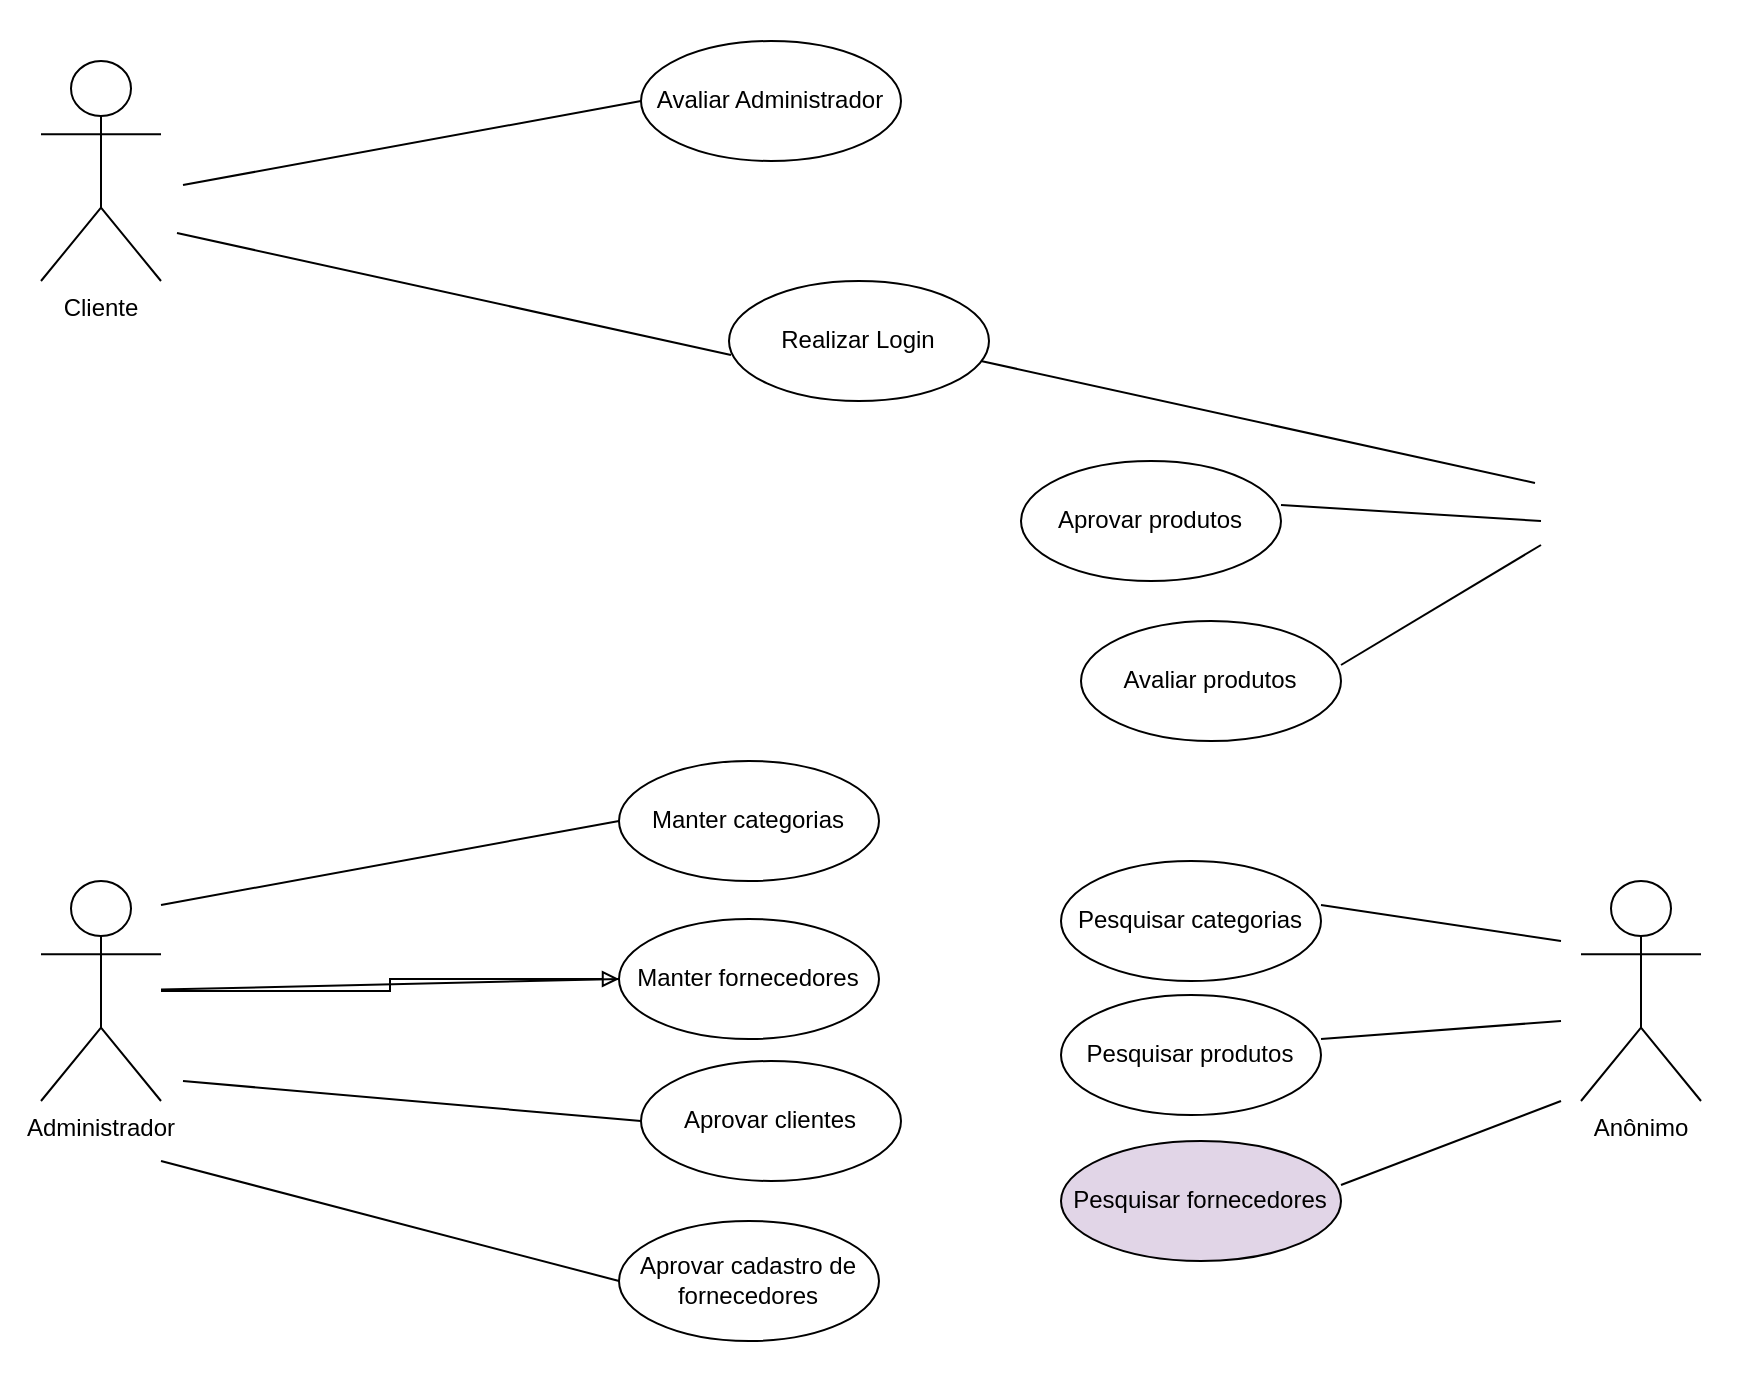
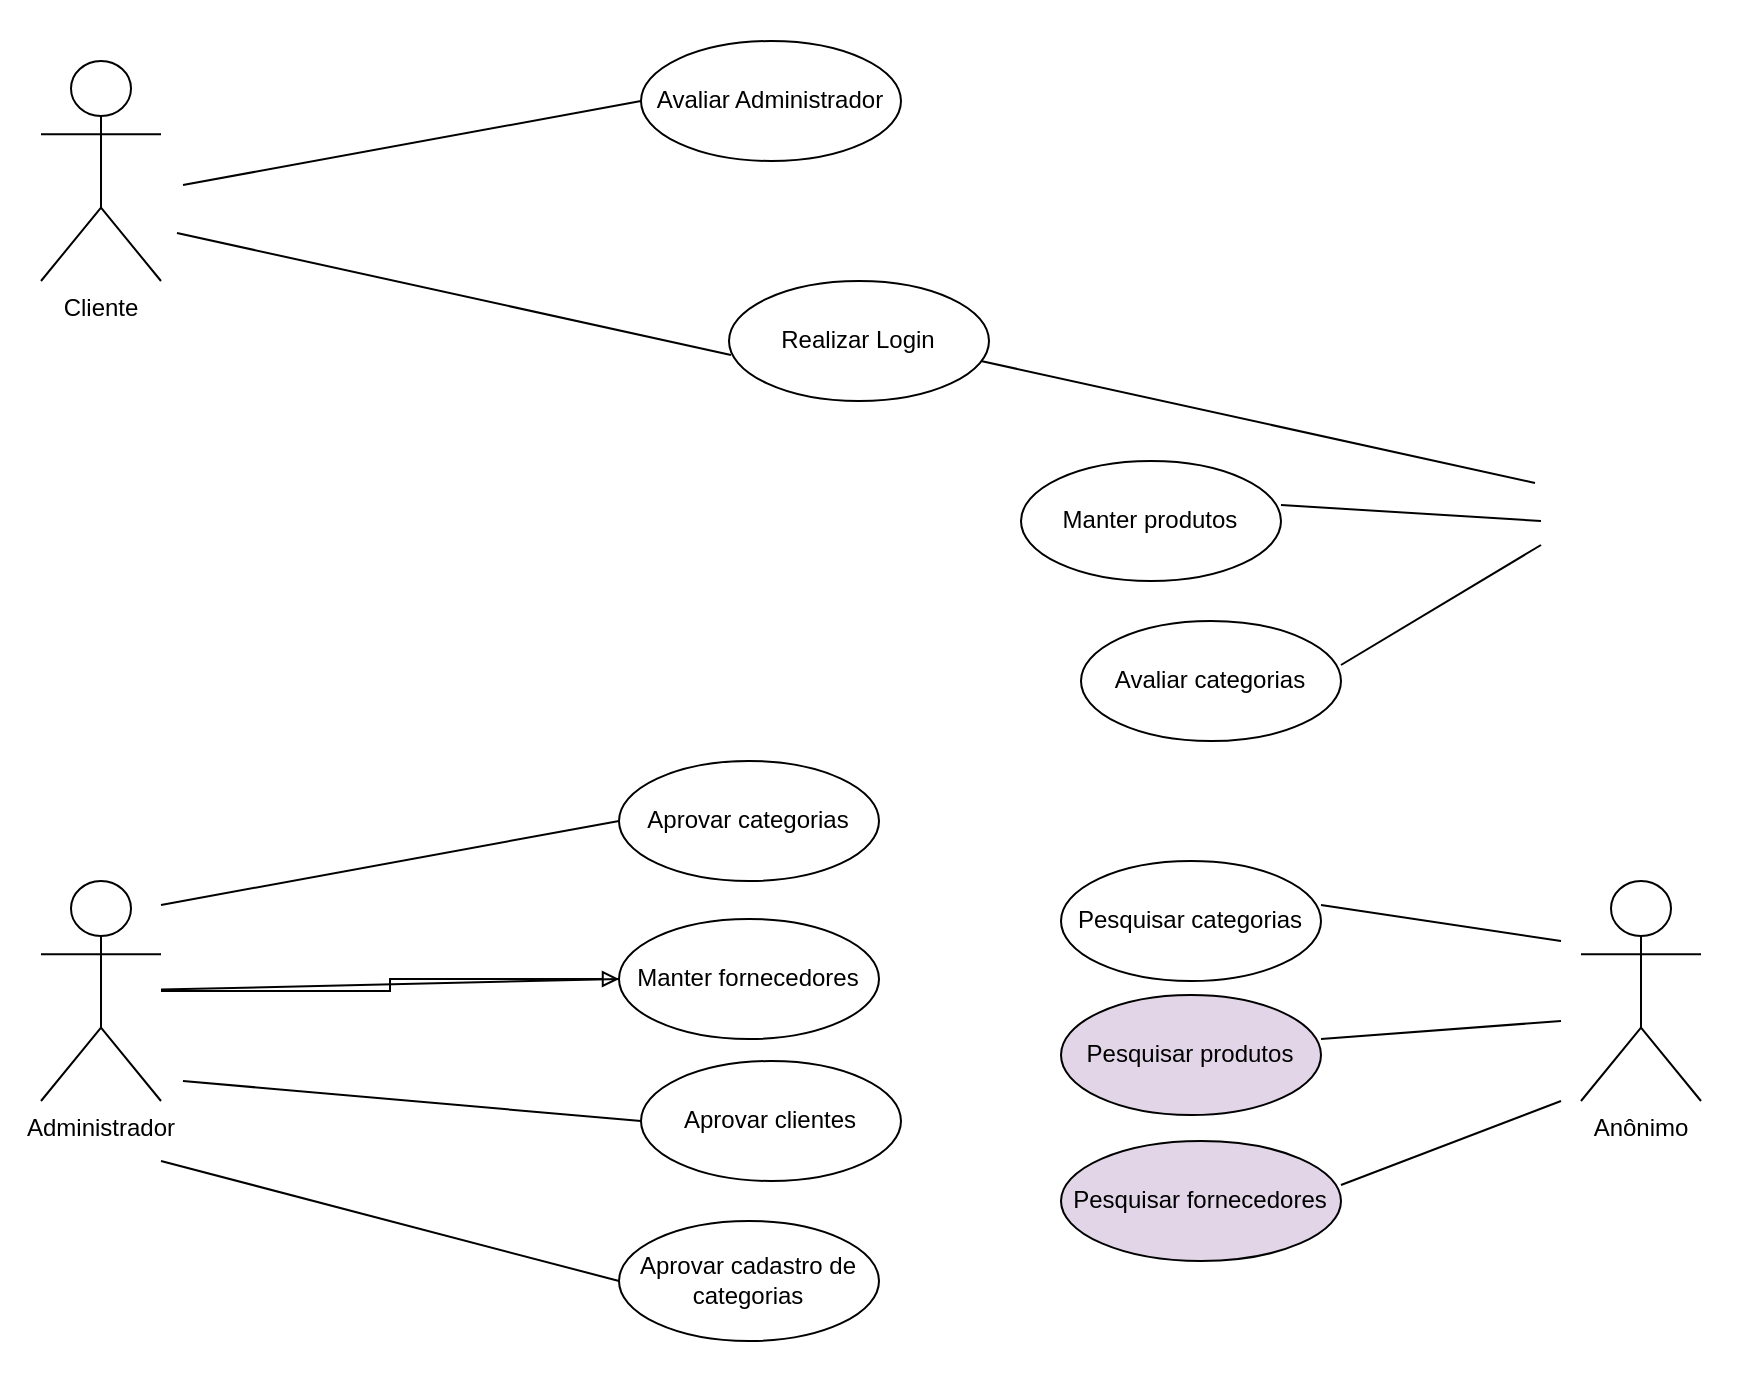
  <mxCell id="0" />
  <mxCell id="1" parent="0" />
  <mxCell id="2" value="" style="edgeStyle=orthogonalEdgeStyle;rounded=0;orthogonalLoop=1;jettySize=auto;html=1;endArrow=block;endFill=0;" parent="1" source="3" target="13" edge="1"><mxGeometry relative="1" as="geometry" /></mxCell>
  <mxCell id="3" value="Administrador" style="shape=umlActor;verticalLabelPosition=bottom;verticalAlign=top;html=1;" parent="1" vertex="1"><mxGeometry x="20" y="440" width="60" height="110" as="geometry" /></mxCell>
  <mxCell id="4" value="Cliente&lt;br&gt;" style="shape=umlActor;verticalLabelPosition=bottom;verticalAlign=top;html=1;" parent="1" vertex="1"><mxGeometry x="20" y="30" width="60" height="110" as="geometry" /></mxCell>
  <mxCell id="5" value="Realizar Login" style="ellipse;whiteSpace=wrap;html=1;" parent="1" vertex="1"><mxGeometry x="364" y="140" width="130" height="60" as="geometry" /></mxCell>
  <mxCell id="6" value="" style="endArrow=none;endFill=0;endSize=12;html=1;rounded=0;entryX=0.023;entryY=0.35;entryDx=0;entryDy=0;entryPerimeter=0;" parent="1" edge="1"><mxGeometry width="160" relative="1" as="geometry"><mxPoint x="88" y="116" as="sourcePoint" /><mxPoint x="364.99" y="177" as="targetPoint" /></mxGeometry></mxCell>
  <mxCell id="7" value="" style="endArrow=none;endFill=0;endSize=12;html=1;rounded=0;entryX=0.023;entryY=0.35;entryDx=0;entryDy=0;entryPerimeter=0;" parent="1" edge="1"><mxGeometry width="160" relative="1" as="geometry"><mxPoint x="490" y="180" as="sourcePoint" /><mxPoint x="766.99" y="241" as="targetPoint" /></mxGeometry></mxCell>
  <mxCell id="8" value="" style="endArrow=none;endFill=0;endSize=12;html=1;rounded=0;" parent="1" edge="1"><mxGeometry width="160" relative="1" as="geometry"><mxPoint x="91" y="92" as="sourcePoint" /><mxPoint x="320" y="50" as="targetPoint" /></mxGeometry></mxCell>
  <mxCell id="9" value="Avaliar Administrador" style="ellipse;whiteSpace=wrap;html=1;" parent="1" vertex="1"><mxGeometry x="320" y="20" width="130" height="60" as="geometry" /></mxCell>
  <mxCell id="10" value="" style="endArrow=none;endFill=0;endSize=12;html=1;rounded=0;" parent="1" edge="1"><mxGeometry width="160" relative="1" as="geometry"><mxPoint x="80" y="452" as="sourcePoint" /><mxPoint x="309" y="410" as="targetPoint" /></mxGeometry></mxCell>
- <mxCell id="11" value="Manter categorias" style="ellipse;whiteSpace=wrap;html=1;" parent="1" vertex="1"><mxGeometry x="309" y="380" width="130" height="60" as="geometry" /></mxCell>
+ <mxCell id="11" value="Aprovar categorias" style="ellipse;whiteSpace=wrap;html=1;" parent="1" vertex="1"><mxGeometry x="309" y="380" width="130" height="60" as="geometry" /></mxCell>
  <mxCell id="12" value="" style="endArrow=none;endFill=0;endSize=12;html=1;rounded=0;" parent="1" source="3" edge="1"><mxGeometry width="160" relative="1" as="geometry"><mxPoint x="80" y="531" as="sourcePoint" /><mxPoint x="309" y="489" as="targetPoint" /></mxGeometry></mxCell>
  <mxCell id="13" value="Manter fornecedores" style="ellipse;whiteSpace=wrap;html=1;" parent="1" vertex="1"><mxGeometry x="309" y="459" width="130" height="60" as="geometry" /></mxCell>
  <mxCell id="14" value="" style="endArrow=none;endFill=0;endSize=12;html=1;rounded=0;" parent="1" edge="1"><mxGeometry width="160" relative="1" as="geometry"><mxPoint x="91" y="540" as="sourcePoint" /><mxPoint x="320" y="560" as="targetPoint" /></mxGeometry></mxCell>
  <mxCell id="15" value="Aprovar clientes" style="ellipse;whiteSpace=wrap;html=1;" parent="1" vertex="1"><mxGeometry x="320" y="530" width="130" height="60" as="geometry" /></mxCell>
  <mxCell id="16" value="" style="endArrow=none;endFill=0;endSize=12;html=1;rounded=0;" parent="1" edge="1"><mxGeometry width="160" relative="1" as="geometry"><mxPoint x="80" y="580" as="sourcePoint" /><mxPoint x="309" y="640" as="targetPoint" /></mxGeometry></mxCell>
- <mxCell id="17" value="Aprovar cadastro de fornecedores" style="ellipse;whiteSpace=wrap;html=1;" parent="1" vertex="1"><mxGeometry x="309" y="610" width="130" height="60" as="geometry" /></mxCell>
- <mxCell id="18" value="Avaliar produtos" style="ellipse;whiteSpace=wrap;html=1;" parent="1" vertex="1"><mxGeometry x="540" y="310" width="130" height="60" as="geometry" /></mxCell>
+ <mxCell id="17" value="Aprovar cadastro de categorias" style="ellipse;whiteSpace=wrap;html=1;" parent="1" vertex="1"><mxGeometry x="309" y="610" width="130" height="60" as="geometry" /></mxCell>
+ <mxCell id="18" value="Avaliar categorias" style="ellipse;whiteSpace=wrap;html=1;" parent="1" vertex="1"><mxGeometry x="540" y="310" width="130" height="60" as="geometry" /></mxCell>
  <mxCell id="19" value="" style="endArrow=none;endFill=0;endSize=12;html=1;rounded=0;" parent="1" edge="1"><mxGeometry width="160" relative="1" as="geometry"><mxPoint x="670" y="332" as="sourcePoint" /><mxPoint x="770" y="272" as="targetPoint" /></mxGeometry></mxCell>
- <mxCell id="20" value="Aprovar produtos" style="ellipse;whiteSpace=wrap;html=1;" parent="1" vertex="1"><mxGeometry x="510" y="230" width="130" height="60" as="geometry" /></mxCell>
+ <mxCell id="20" value="Manter produtos" style="ellipse;whiteSpace=wrap;html=1;" parent="1" vertex="1"><mxGeometry x="510" y="230" width="130" height="60" as="geometry" /></mxCell>
  <mxCell id="21" value="" style="endArrow=none;endFill=0;endSize=12;html=1;rounded=0;" parent="1" edge="1"><mxGeometry width="160" relative="1" as="geometry"><mxPoint x="640" y="252" as="sourcePoint" /><mxPoint x="770" y="260" as="targetPoint" /></mxGeometry></mxCell>
  <mxCell id="22" value="Anônimo" style="shape=umlActor;verticalLabelPosition=bottom;verticalAlign=top;html=1;" parent="1" vertex="1"><mxGeometry x="790" y="440" width="60" height="110" as="geometry" /></mxCell>
  <mxCell id="23" value="Pesquisar fornecedores" style="ellipse;whiteSpace=wrap;html=1;fillColor=#e1d5e7;" parent="1" vertex="1"><mxGeometry x="530" y="570" width="140" height="60" as="geometry" /></mxCell>
  <mxCell id="24" value="" style="endArrow=none;endFill=0;endSize=12;html=1;rounded=0;" parent="1" edge="1"><mxGeometry width="160" relative="1" as="geometry"><mxPoint x="670" y="592" as="sourcePoint" /><mxPoint x="780" y="550" as="targetPoint" /></mxGeometry></mxCell>
  <mxCell id="25" value="Pesquisar categorias" style="ellipse;whiteSpace=wrap;html=1;" parent="1" vertex="1"><mxGeometry x="530" y="430" width="130" height="60" as="geometry" /></mxCell>
  <mxCell id="26" value="" style="endArrow=none;endFill=0;endSize=12;html=1;rounded=0;" parent="1" edge="1"><mxGeometry width="160" relative="1" as="geometry"><mxPoint x="660" y="452" as="sourcePoint" /><mxPoint x="780" y="470" as="targetPoint" /></mxGeometry></mxCell>
- <mxCell id="27" value="Pesquisar produtos" style="ellipse;whiteSpace=wrap;html=1;" parent="1" vertex="1"><mxGeometry x="530" y="497" width="130" height="60" as="geometry" /></mxCell>
+ <mxCell id="27" value="Pesquisar produtos" style="ellipse;whiteSpace=wrap;html=1;fillColor=#e1d5e7;" parent="1" vertex="1"><mxGeometry x="530" y="497" width="130" height="60" as="geometry" /></mxCell>
  <mxCell id="28" value="" style="endArrow=none;endFill=0;endSize=12;html=1;rounded=0;" parent="1" edge="1"><mxGeometry width="160" relative="1" as="geometry"><mxPoint x="660" y="519" as="sourcePoint" /><mxPoint x="780" y="510" as="targetPoint" /></mxGeometry></mxCell>
